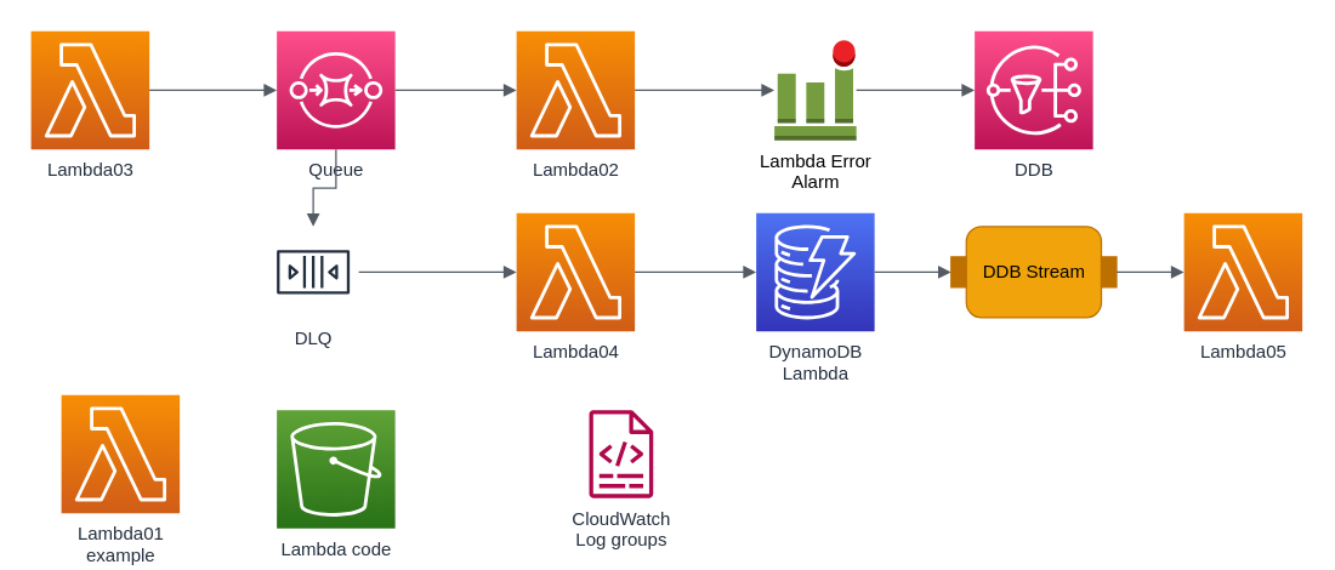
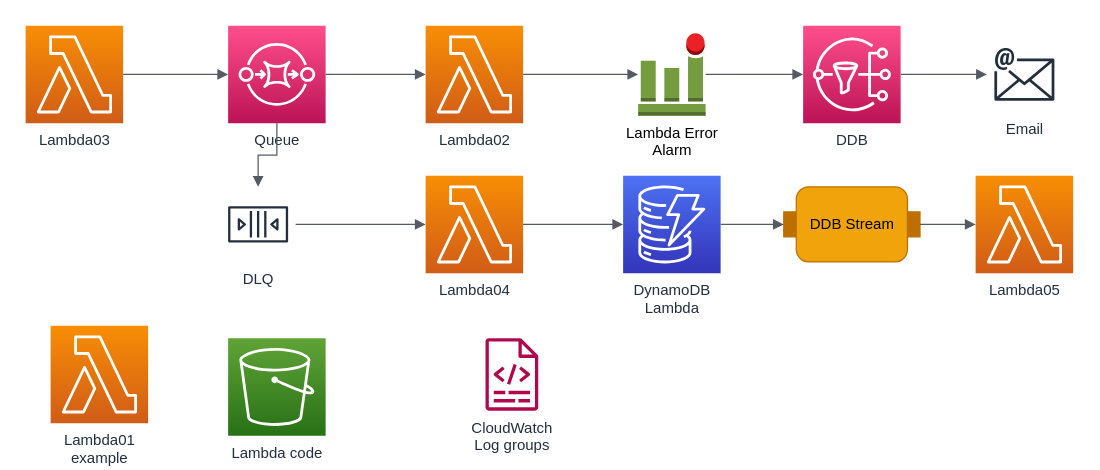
  <mxCell id="0" />
  <mxCell id="1" parent="0" />
  <mxCell id="2" value="Lambda03" style="sketch=0;points=[[0,0,0],[0.25,0,0],[0.5,0,0],[0.75,0,0],[1,0,0],[0,1,0],[0.25,1,0],[0.5,1,0],[0.75,1,0],[1,1,0],[0,0.25,0],[0,0.5,0],[0,0.75,0],[1,0.25,0],[1,0.5,0],[1,0.75,0]];outlineConnect=0;fontColor=#232F3E;gradientColor=#F78E04;gradientDirection=north;fillColor=#D05C17;strokeColor=#ffffff;dashed=0;verticalLabelPosition=bottom;verticalAlign=top;align=center;html=1;fontSize=12;fontStyle=0;aspect=fixed;shape=mxgraph.aws4.resourceIcon;resIcon=mxgraph.aws4.lambda;" parent="1" vertex="1"><mxGeometry x="20" y="20" width="78" height="78" as="geometry" /></mxCell>
  <mxCell id="3" value="Lambda02" style="sketch=0;points=[[0,0,0],[0.25,0,0],[0.5,0,0],[0.75,0,0],[1,0,0],[0,1,0],[0.25,1,0],[0.5,1,0],[0.75,1,0],[1,1,0],[0,0.25,0],[0,0.5,0],[0,0.75,0],[1,0.25,0],[1,0.5,0],[1,0.75,0]];outlineConnect=0;fontColor=#232F3E;gradientColor=#F78E04;gradientDirection=north;fillColor=#D05C17;strokeColor=#ffffff;dashed=0;verticalLabelPosition=bottom;verticalAlign=top;align=center;html=1;fontSize=12;fontStyle=0;aspect=fixed;shape=mxgraph.aws4.resourceIcon;resIcon=mxgraph.aws4.lambda;" parent="1" vertex="1"><mxGeometry x="340" y="20" width="78" height="78" as="geometry" /></mxCell>
  <mxCell id="4" value="Lambda04" style="sketch=0;points=[[0,0,0],[0.25,0,0],[0.5,0,0],[0.75,0,0],[1,0,0],[0,1,0],[0.25,1,0],[0.5,1,0],[0.75,1,0],[1,1,0],[0,0.25,0],[0,0.5,0],[0,0.75,0],[1,0.25,0],[1,0.5,0],[1,0.75,0]];outlineConnect=0;fontColor=#232F3E;gradientColor=#F78E04;gradientDirection=north;fillColor=#D05C17;strokeColor=#ffffff;dashed=0;verticalLabelPosition=bottom;verticalAlign=top;align=center;html=1;fontSize=12;fontStyle=0;aspect=fixed;shape=mxgraph.aws4.resourceIcon;resIcon=mxgraph.aws4.lambda;" parent="1" vertex="1"><mxGeometry x="340" y="140" width="78" height="78" as="geometry" /></mxCell>
  <mxCell id="5" value="&lt;div&gt;Lambda01&lt;/div&gt;&lt;div&gt;example&lt;br&gt;&lt;/div&gt;" style="sketch=0;points=[[0,0,0],[0.25,0,0],[0.5,0,0],[0.75,0,0],[1,0,0],[0,1,0],[0.25,1,0],[0.5,1,0],[0.75,1,0],[1,1,0],[0,0.25,0],[0,0.5,0],[0,0.75,0],[1,0.25,0],[1,0.5,0],[1,0.75,0]];outlineConnect=0;fontColor=#232F3E;gradientColor=#F78E04;gradientDirection=north;fillColor=#D05C17;strokeColor=#ffffff;dashed=0;verticalLabelPosition=bottom;verticalAlign=top;align=center;html=1;fontSize=12;fontStyle=0;aspect=fixed;shape=mxgraph.aws4.resourceIcon;resIcon=mxgraph.aws4.lambda;" parent="1" vertex="1"><mxGeometry x="40" y="260" width="78" height="78" as="geometry" /></mxCell>
  <mxCell id="6" value="Queue&lt;br&gt;" style="sketch=0;points=[[0,0,0],[0.25,0,0],[0.5,0,0],[0.75,0,0],[1,0,0],[0,1,0],[0.25,1,0],[0.5,1,0],[0.75,1,0],[1,1,0],[0,0.25,0],[0,0.5,0],[0,0.75,0],[1,0.25,0],[1,0.5,0],[1,0.75,0]];outlineConnect=0;fontColor=#232F3E;gradientColor=#FF4F8B;gradientDirection=north;fillColor=#BC1356;strokeColor=#ffffff;dashed=0;verticalLabelPosition=bottom;verticalAlign=top;align=center;html=1;fontSize=12;fontStyle=0;aspect=fixed;shape=mxgraph.aws4.resourceIcon;resIcon=mxgraph.aws4.sqs;" parent="1" vertex="1"><mxGeometry x="182" y="20" width="78" height="78" as="geometry" /></mxCell>
  <mxCell id="7" value="DLQ" style="sketch=0;outlineConnect=0;fontColor=#232F3E;gradientColor=none;strokeColor=#232F3E;fillColor=#ffffff;dashed=0;verticalLabelPosition=bottom;verticalAlign=top;align=center;html=1;fontSize=12;fontStyle=0;aspect=fixed;shape=mxgraph.aws4.resourceIcon;resIcon=mxgraph.aws4.queue;" parent="1" vertex="1"><mxGeometry x="176" y="149" width="60" height="60" as="geometry" /></mxCell>
  <mxCell id="8" value="" style="edgeStyle=orthogonalEdgeStyle;html=1;endArrow=block;elbow=vertical;startArrow=none;endFill=1;strokeColor=#545B64;rounded=0;" parent="1" source="4" target="12" edge="1"><mxGeometry width="100" relative="1" as="geometry"><mxPoint x="520" y="261" as="sourcePoint" /><mxPoint x="600" y="260.5" as="targetPoint" /></mxGeometry></mxCell>
  <mxCell id="9" value="" style="edgeStyle=orthogonalEdgeStyle;html=1;endArrow=block;elbow=vertical;startArrow=none;endFill=1;strokeColor=#545B64;rounded=0;" parent="1" source="2" target="6" edge="1"><mxGeometry width="100" relative="1" as="geometry"><mxPoint x="230" y="240" as="sourcePoint" /><mxPoint x="330" y="240" as="targetPoint" /></mxGeometry></mxCell>
  <mxCell id="10" value="" style="edgeStyle=orthogonalEdgeStyle;html=1;endArrow=block;elbow=vertical;startArrow=none;endFill=1;strokeColor=#545B64;rounded=0;" parent="1" source="6" target="3" edge="1"><mxGeometry width="100" relative="1" as="geometry"><mxPoint x="230" y="240" as="sourcePoint" /><mxPoint x="330" y="240" as="targetPoint" /></mxGeometry></mxCell>
  <mxCell id="11" value="" style="edgeStyle=orthogonalEdgeStyle;html=1;endArrow=block;elbow=vertical;startArrow=none;endFill=1;strokeColor=#545B64;rounded=0;" parent="1" source="6" target="7" edge="1"><mxGeometry width="100" relative="1" as="geometry"><mxPoint x="230" y="240" as="sourcePoint" /><mxPoint x="330" y="240" as="targetPoint" /></mxGeometry></mxCell>
  <mxCell id="12" value="DynamoDB&lt;br&gt;Lambda" style="sketch=0;points=[[0,0,0],[0.25,0,0],[0.5,0,0],[0.75,0,0],[1,0,0],[0,1,0],[0.25,1,0],[0.5,1,0],[0.75,1,0],[1,1,0],[0,0.25,0],[0,0.5,0],[0,0.75,0],[1,0.25,0],[1,0.5,0],[1,0.75,0]];outlineConnect=0;fontColor=#232F3E;gradientColor=#4D72F3;gradientDirection=north;fillColor=#3334B9;strokeColor=#ffffff;dashed=0;verticalLabelPosition=bottom;verticalAlign=top;align=center;html=1;fontSize=12;fontStyle=0;aspect=fixed;shape=mxgraph.aws4.resourceIcon;resIcon=mxgraph.aws4.dynamodb;" parent="1" vertex="1"><mxGeometry x="498" y="140" width="78" height="78" as="geometry" /></mxCell>
  <mxCell id="13" value="" style="edgeStyle=orthogonalEdgeStyle;html=1;endArrow=block;elbow=vertical;startArrow=none;endFill=1;strokeColor=#545B64;rounded=0;" parent="1" source="7" target="4" edge="1"><mxGeometry width="100" relative="1" as="geometry"><mxPoint x="230" y="240" as="sourcePoint" /><mxPoint x="330" y="240" as="targetPoint" /></mxGeometry></mxCell>
  <mxCell id="14" value="&lt;div&gt;Lambda code&lt;/div&gt;" style="sketch=0;points=[[0,0,0],[0.25,0,0],[0.5,0,0],[0.75,0,0],[1,0,0],[0,1,0],[0.25,1,0],[0.5,1,0],[0.75,1,0],[1,1,0],[0,0.25,0],[0,0.5,0],[0,0.75,0],[1,0.25,0],[1,0.5,0],[1,0.75,0]];outlineConnect=0;fontColor=#232F3E;gradientColor=#60A337;gradientDirection=north;fillColor=#277116;strokeColor=#ffffff;dashed=0;verticalLabelPosition=bottom;verticalAlign=top;align=center;html=1;fontSize=12;fontStyle=0;aspect=fixed;shape=mxgraph.aws4.resourceIcon;resIcon=mxgraph.aws4.s3;" parent="1" vertex="1"><mxGeometry x="182" y="270" width="78" height="78" as="geometry" /></mxCell>
  <mxCell id="15" value="&lt;div&gt;CloudWatch&lt;/div&gt;&lt;div&gt;Log groups&lt;/div&gt;" style="sketch=0;outlineConnect=0;fontColor=#232F3E;gradientColor=none;fillColor=#B0084D;strokeColor=none;dashed=0;verticalLabelPosition=bottom;verticalAlign=top;align=center;html=1;fontSize=12;fontStyle=0;aspect=fixed;pointerEvents=1;shape=mxgraph.aws4.logs;" parent="1" vertex="1"><mxGeometry x="370" y="270" width="78" height="58" as="geometry" /></mxCell>
  <mxCell id="16" value="Lambda05" style="sketch=0;points=[[0,0,0],[0.25,0,0],[0.5,0,0],[0.75,0,0],[1,0,0],[0,1,0],[0.25,1,0],[0.5,1,0],[0.75,1,0],[1,1,0],[0,0.25,0],[0,0.5,0],[0,0.75,0],[1,0.25,0],[1,0.5,0],[1,0.75,0]];outlineConnect=0;fontColor=#232F3E;gradientColor=#F78E04;gradientDirection=north;fillColor=#D05C17;strokeColor=#ffffff;dashed=0;verticalLabelPosition=bottom;verticalAlign=top;align=center;html=1;fontSize=12;fontStyle=0;aspect=fixed;shape=mxgraph.aws4.resourceIcon;resIcon=mxgraph.aws4.lambda;" parent="1" vertex="1"><mxGeometry x="780" y="140" width="78" height="78" as="geometry" /></mxCell>
  <mxCell id="17" value="" style="edgeStyle=orthogonalEdgeStyle;html=1;endArrow=block;elbow=vertical;startArrow=none;endFill=1;strokeColor=#545B64;rounded=0;" parent="1" source="12" target="18" edge="1"><mxGeometry width="100" relative="1" as="geometry"><mxPoint x="470" y="270" as="sourcePoint" /><mxPoint x="590" y="189" as="targetPoint" /></mxGeometry></mxCell>
  <mxCell id="18" value="DDB Stream" style="html=1;shape=mxgraph.sysml.isStream;whiteSpace=wrap;align=center;fillColor=#f0a30a;strokeColor=#BD7000;fontColor=#000000;" parent="1" vertex="1"><mxGeometry x="626.5" y="149" width="109" height="60" as="geometry" /></mxCell>
  <mxCell id="19" value="" style="edgeStyle=orthogonalEdgeStyle;html=1;endArrow=block;elbow=vertical;startArrow=none;endFill=1;strokeColor=#545B64;rounded=0;" parent="1" source="18" target="16" edge="1"><mxGeometry width="100" relative="1" as="geometry"><mxPoint x="619" y="320" as="sourcePoint" /><mxPoint x="590" y="189" as="targetPoint" /></mxGeometry></mxCell>
  <mxCell id="20" value="&lt;font color=&quot;#000000&quot;&gt;Lambda Error&lt;br&gt;Alarm&lt;/font&gt;" style="outlineConnect=0;dashed=0;verticalLabelPosition=bottom;verticalAlign=top;align=center;html=1;shape=mxgraph.aws3.alarm;fillColor=#759C3E;gradientColor=none;" parent="1" vertex="1"><mxGeometry x="510" y="26" width="54" height="66" as="geometry" /></mxCell>
  <mxCell id="21" value="" style="edgeStyle=orthogonalEdgeStyle;html=1;endArrow=block;elbow=vertical;startArrow=none;endFill=1;strokeColor=#545B64;rounded=0;" parent="1" source="3" target="20" edge="1"><mxGeometry width="100" relative="1" as="geometry"><mxPoint x="261" y="189" as="sourcePoint" /><mxPoint x="330" y="189" as="targetPoint" /></mxGeometry></mxCell>
  <mxCell id="22" value="DDB" style="sketch=0;points=[[0,0,0],[0.25,0,0],[0.5,0,0],[0.75,0,0],[1,0,0],[0,1,0],[0.25,1,0],[0.5,1,0],[0.75,1,0],[1,1,0],[0,0.25,0],[0,0.5,0],[0,0.75,0],[1,0.25,0],[1,0.5,0],[1,0.75,0]];outlineConnect=0;fontColor=#232F3E;gradientColor=#FF4F8B;gradientDirection=north;fillColor=#BC1356;strokeColor=#ffffff;dashed=0;verticalLabelPosition=bottom;verticalAlign=top;align=center;html=1;fontSize=12;fontStyle=0;aspect=fixed;shape=mxgraph.aws4.resourceIcon;resIcon=mxgraph.aws4.sns;" vertex="1" parent="1"><mxGeometry x="642" y="20" width="78" height="78" as="geometry" /></mxCell>
  <mxCell id="23" value="" style="edgeStyle=orthogonalEdgeStyle;html=1;endArrow=block;elbow=vertical;startArrow=none;endFill=1;strokeColor=#545B64;rounded=0;" edge="1" parent="1" source="20" target="22"><mxGeometry width="100" relative="1" as="geometry"><mxPoint x="428" y="69" as="sourcePoint" /><mxPoint x="520" y="69" as="targetPoint" /></mxGeometry></mxCell>
+ <mxCell id="24" value="Email" style="sketch=0;outlineConnect=0;fontColor=#232F3E;gradientColor=none;strokeColor=#232F3E;fillColor=#ffffff;dashed=0;verticalLabelPosition=bottom;verticalAlign=top;align=center;html=1;fontSize=12;fontStyle=0;aspect=fixed;shape=mxgraph.aws4.resourceIcon;resIcon=mxgraph.aws4.email;" vertex="1" parent="1"><mxGeometry x="789" y="29" width="60" height="60" as="geometry" /></mxCell>
+ <mxCell id="25" value="" style="edgeStyle=orthogonalEdgeStyle;html=1;endArrow=block;elbow=vertical;startArrow=none;endFill=1;strokeColor=#545B64;rounded=0;" edge="1" parent="1" source="22" target="24"><mxGeometry width="100" relative="1" as="geometry"><mxPoint x="574" y="69" as="sourcePoint" /><mxPoint x="652" y="69" as="targetPoint" /></mxGeometry></mxCell>
